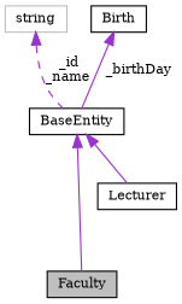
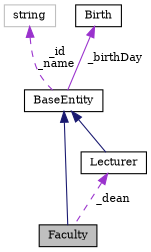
  digraph {
    fontname="DejaVu Serif"
    node [color=black fillcolor=white fontname="DejaVu Serif" fontsize=10 shape=record style=filled]
    edge [color=darkorchid3 dir=back fontname="DejaVu Serif" fontsize=10 labelfontname=Helvetica labelfontsize=10 style=solid]
    n1 [fillcolor=grey75 fontcolor=black height=0.2 label=Faculty width=0.4]
    n2 [height=0.2 label=BaseEntity width=0.4]
    n3 [height=0.2 label=Lecturer width=0.4]
    n4 [color=grey75 height=0.2 label=string width=0.4]
    n5 [height=0.2 label=Birth width=0.4]
-   n2 -> n1
-   n2 -> n3
+   n2 -> n1 [color=midnightblue]
+   n2 -> n3 [color=midnightblue]
+   n3 -> n1 [label=" _dean" style=dashed]
    n4 -> n2 [label=" _id\n_name" style=dashed]
    n5 -> n2 [label=" _birthDay"]
  }
